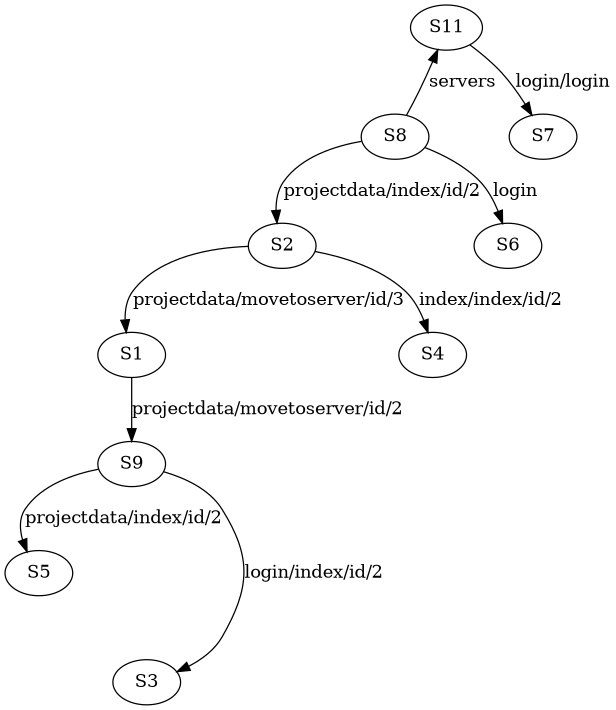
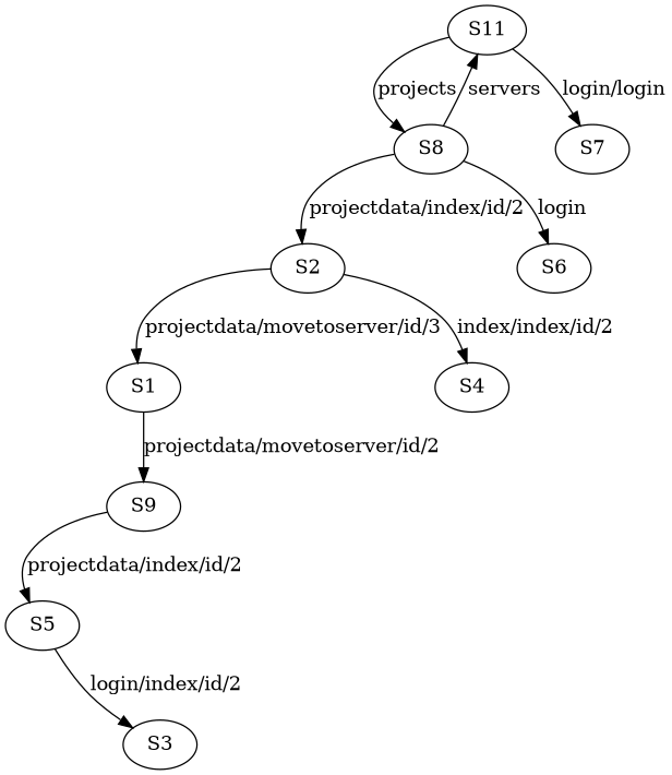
  digraph {
    n1 [label=S11]
    S8
    S7
    S2
    S6
    S1
    S4
    S9
    S5
    S3
+   n1 -> S8 [label=projects]
    n1 -> S7 [label="login/login"]
    S8 -> n1 [label=servers]
    S8 -> S2 [label="projectdata/index/id/2"]
    S8 -> S6 [label=login]
    S2 -> S1 [label="projectdata/movetoserver/id/3"]
    S2 -> S4 [label="index/index/id/2"]
    S1 -> S9 [label="projectdata/movetoserver/id/2"]
    S9 -> S5 [label="projectdata/index/id/2"]
-   S9 -> S3 [label="login/index/id/2"]
+   S5 -> S3 [label="login/index/id/2"]
  }
